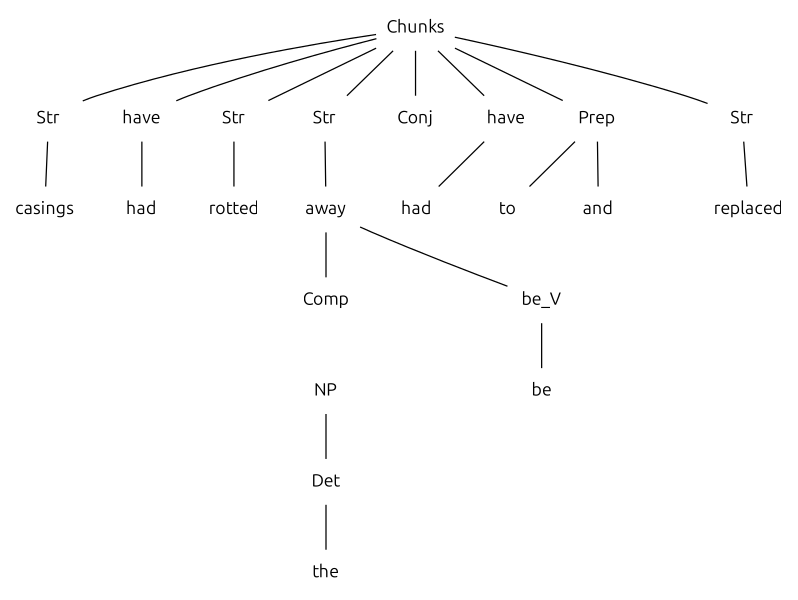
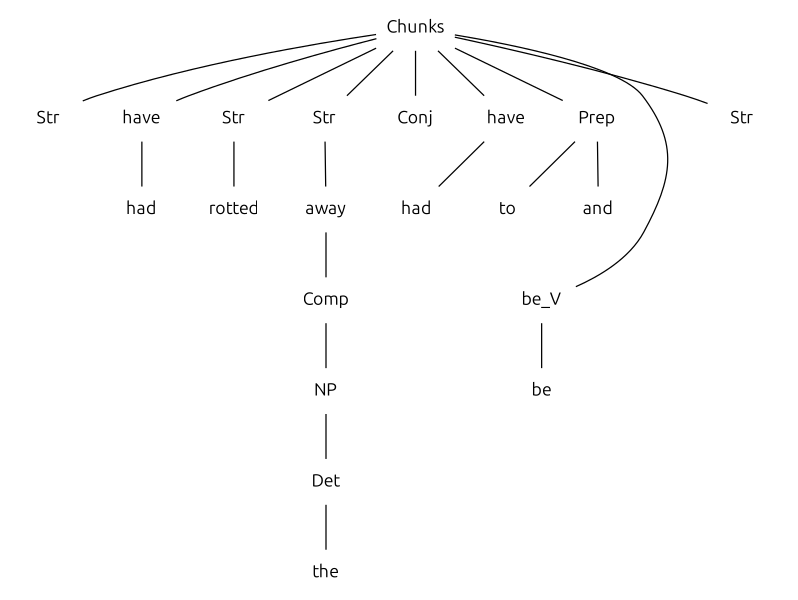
  graph {
    fontname=Ubuntu
    node [fontname=Ubuntu shape=plaintext style=solid]
    edge [fontname=Ubuntu style=solid]
    n1 [label=Chunks]
    n2 [label=Str]
    n3 [label=have]
    n4 [label=Str]
    n5 [label=Str]
    n6 [label=Conj]
    n7 [label=have]
    n8 [label=Prep]
    n9 [label=be_V]
    n10 [label=Str]
    n11 [label=Comp]
    n12 [label=NP]
-   n13 [label=casings]
    n14 [label=had]
    n15 [label=rotted]
    n16 [label=away]
    n17 [label=had]
    n18 [label=and]
    n19 [label=to]
    n20 [label=be]
-   n21 [label=replaced]
    n22 [label=Det]
    n23 [label=the]
    n1 -- n2
    n1 -- n3
    n1 -- n4
    n1 -- n5
    n1 -- n6
    n1 -- n7
    n1 -- n8
-   n16 -- n9
+   n1 -- n9
    n1 -- n10
-   n2 -- n13
    n3 -- n14
    n4 -- n15
    n5 -- n16
    n7 -- n17
    n8 -- n18
    n8 -- n19
    n9 -- n20
-   n10 -- n21
+   n11 -- n12
    n12 -- n22
    n16 -- n11
    n22 -- n23
  }
